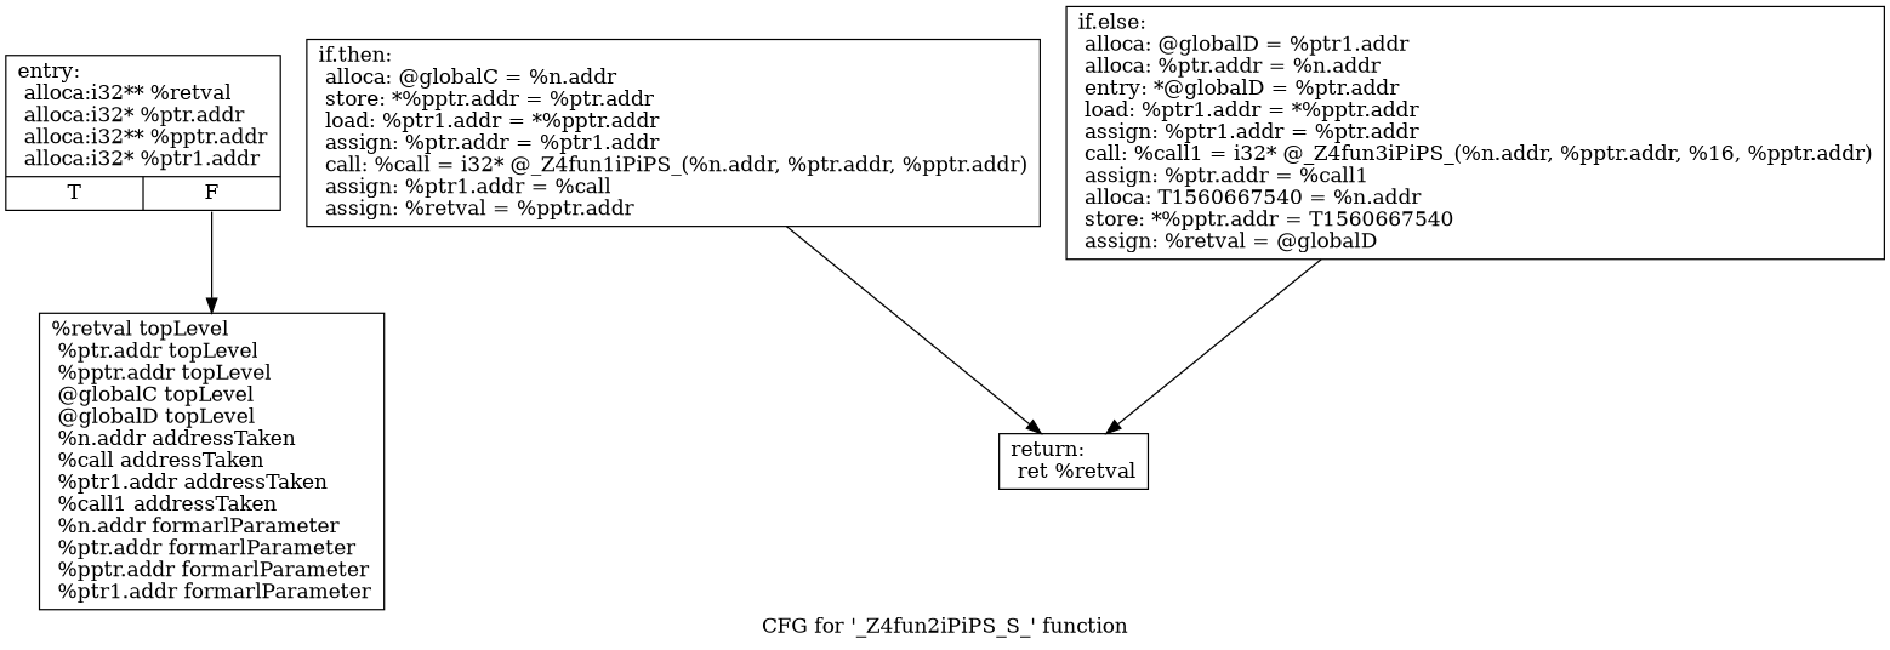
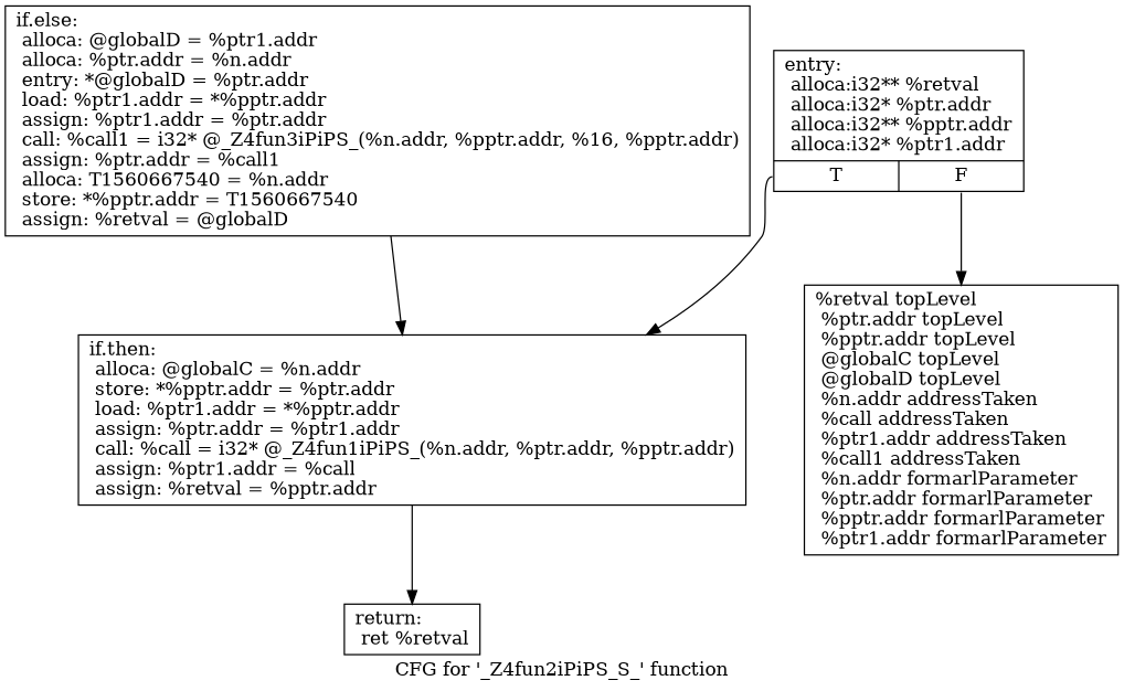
  digraph {
    label="CFG for '_Z4fun2iPiPS_S_' function"
    node [shape=record]
    n1 [label="{entry:\l alloca:i32** %retval\l alloca:i32* %ptr.addr\l alloca:i32** %pptr.addr\l alloca:i32* %ptr1.addr\l |{<s0>T|<s1>F}}"]
    n2 [label="{if.then:                                          \l alloca: @globalC = %n.addr\l store: *%pptr.addr = %ptr.addr\l load: %ptr1.addr = *%pptr.addr\l assign: %ptr.addr = %ptr1.addr\l call: %call = i32* @_Z4fun1iPiPS_(%n.addr, %ptr.addr, %pptr.addr)\l assign: %ptr1.addr = %call\l assign: %retval = %pptr.addr\l }"]
    n3 [label="{%retval topLevel\l %ptr.addr topLevel\l %pptr.addr topLevel\l @globalC topLevel\l @globalD topLevel\l %n.addr addressTaken\l %call addressTaken\l %ptr1.addr addressTaken\l %call1 addressTaken\l %n.addr formarlParameter\l %ptr.addr formarlParameter\l %pptr.addr formarlParameter\l %ptr1.addr formarlParameter\l }"]
    n4 [label="{return:                                           \l ret %retval\l }"]
    n5 [label="{if.else:                                          \l alloca: @globalD = %ptr1.addr\l alloca: %ptr.addr = %n.addr\l entry: *@globalD = %ptr.addr\l load: %ptr1.addr = *%pptr.addr\l assign: %ptr1.addr = %ptr.addr\l call: %call1 = i32* @_Z4fun3iPiPS_(%n.addr, %pptr.addr, %16, %pptr.addr)\l assign: %ptr.addr = %call1\l alloca: T1560667540 = %n.addr\l store: *%pptr.addr = T1560667540\l assign: %retval = @globalD\l }"]
+   n1 -> n2 [tailport=s0]
    n1 -> n3 [tailport=s1]
    n2 -> n4
-   n5 -> n4
+   n5 -> n2
  }
